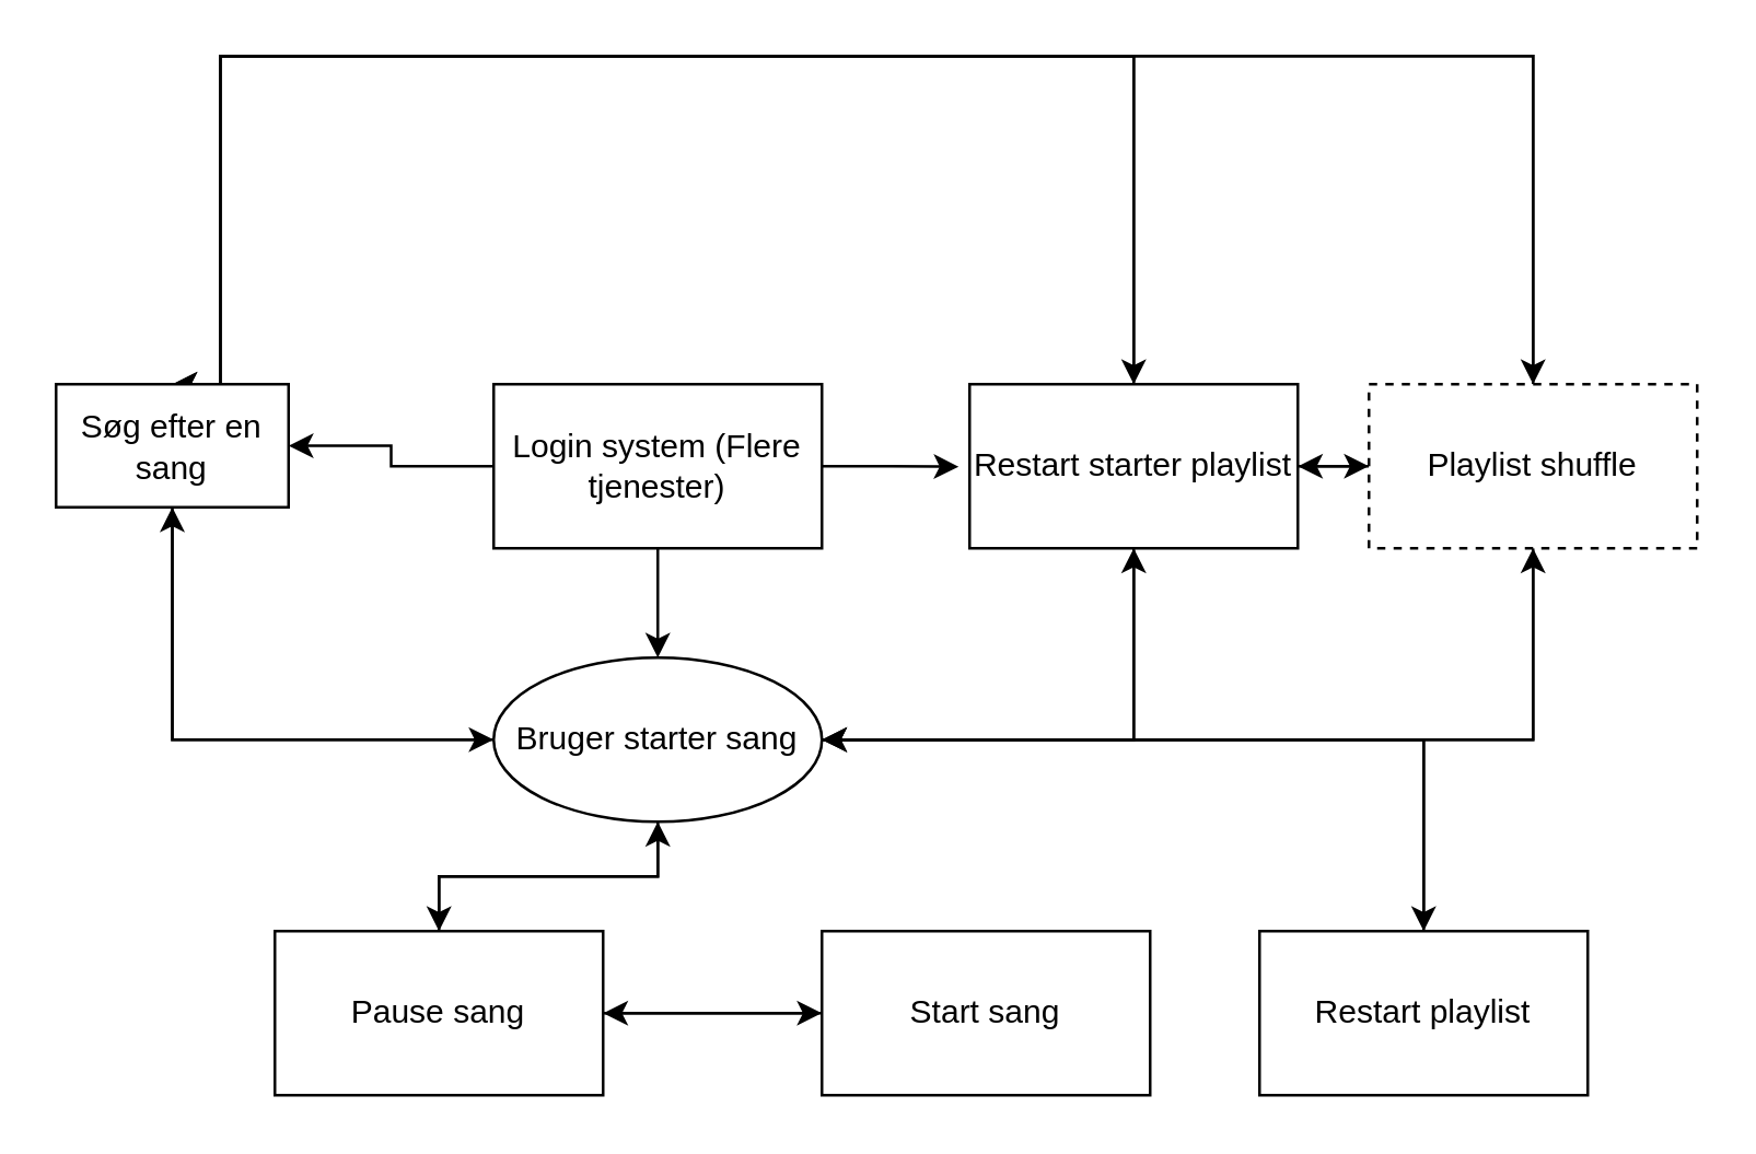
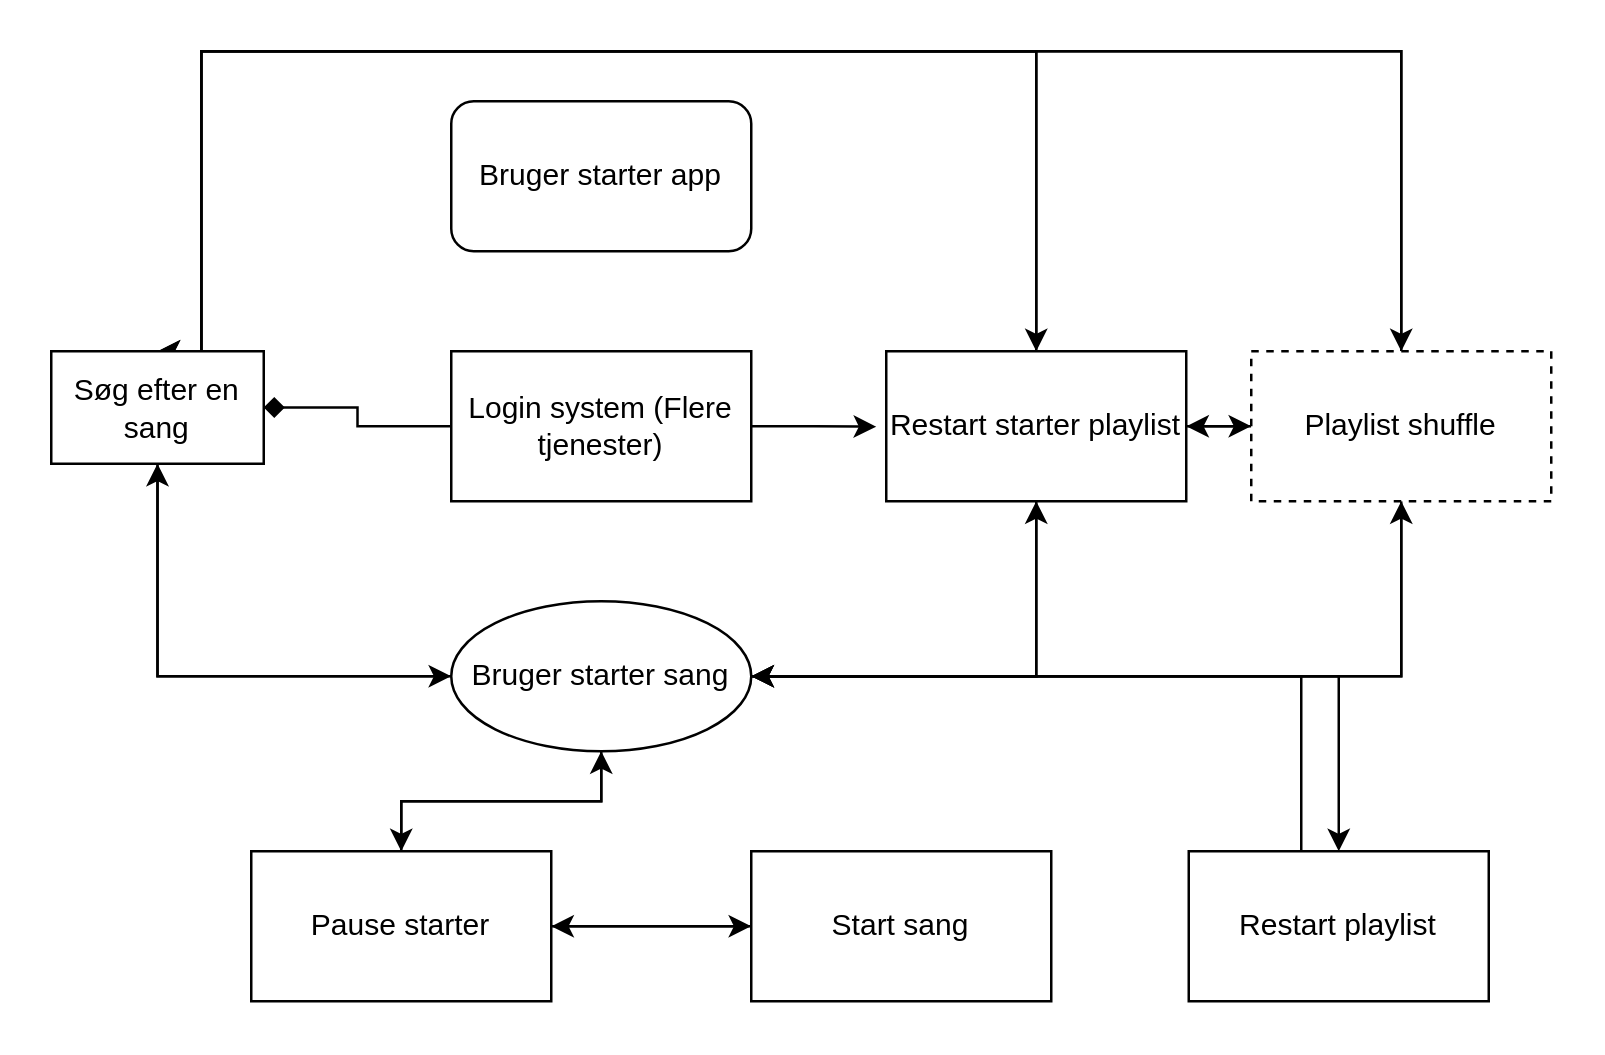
  <mxCell id="0" />
  <mxCell id="1" parent="0" />
- <mxCell id="3" style="edgeStyle=orthogonalEdgeStyle;rounded=0;orthogonalLoop=1;jettySize=auto;html=1;exitX=0.5;exitY=1;exitDx=0;exitDy=0;entryX=0.5;entryY=0;entryDx=0;entryDy=0;" edge="1" parent="1" source="6" target="16"><mxGeometry relative="1" as="geometry" /></mxCell>
+ <mxCell id="2" value="Bruger starter app" style="rounded=1;whiteSpace=wrap;html=1;" vertex="1" parent="1"><mxGeometry x="180" y="40" width="120" height="60" as="geometry" /></mxCell>
  <mxCell id="4" style="edgeStyle=orthogonalEdgeStyle;rounded=0;orthogonalLoop=1;jettySize=auto;html=1;exitX=1;exitY=0.5;exitDx=0;exitDy=0;" edge="1" parent="1" source="6"><mxGeometry relative="1" as="geometry"><mxPoint x="350" y="170.185" as="targetPoint" /></mxGeometry></mxCell>
- <mxCell id="5" style="edgeStyle=orthogonalEdgeStyle;rounded=0;orthogonalLoop=1;jettySize=auto;html=1;exitX=0;exitY=0.5;exitDx=0;exitDy=0;entryX=1;entryY=0.5;entryDx=0;entryDy=0;" edge="1" parent="1" source="6" target="29"><mxGeometry relative="1" as="geometry" /></mxCell>
+ <mxCell id="5" style="edgeStyle=orthogonalEdgeStyle;rounded=0;orthogonalLoop=1;jettySize=auto;html=1;exitX=0;exitY=0.5;exitDx=0;exitDy=0;entryX=1;entryY=0.5;entryDx=0;entryDy=0;endArrow=diamond;" edge="1" parent="1" source="6" target="29"><mxGeometry relative="1" as="geometry" /></mxCell>
  <mxCell id="6" value="Login system (Flere tjenester)" style="rounded=0;whiteSpace=wrap;html=1;" vertex="1" parent="1"><mxGeometry x="180" y="140" width="120" height="60" as="geometry" /></mxCell>
  <mxCell id="7" style="edgeStyle=orthogonalEdgeStyle;rounded=0;orthogonalLoop=1;jettySize=auto;html=1;exitX=1;exitY=0.5;exitDx=0;exitDy=0;entryX=0;entryY=0.5;entryDx=0;entryDy=0;" edge="1" parent="1" source="10" target="20"><mxGeometry relative="1" as="geometry" /></mxCell>
  <mxCell id="8" style="edgeStyle=orthogonalEdgeStyle;rounded=0;orthogonalLoop=1;jettySize=auto;html=1;exitX=0.5;exitY=1;exitDx=0;exitDy=0;entryX=1;entryY=0.5;entryDx=0;entryDy=0;" edge="1" parent="1" source="10" target="16"><mxGeometry relative="1" as="geometry" /></mxCell>
  <mxCell id="9" style="edgeStyle=orthogonalEdgeStyle;rounded=0;orthogonalLoop=1;jettySize=auto;html=1;exitX=0.5;exitY=0;exitDx=0;exitDy=0;entryX=0.5;entryY=0;entryDx=0;entryDy=0;" edge="1" parent="1" source="10" target="29"><mxGeometry relative="1" as="geometry"><Array as="points"><mxPoint x="414" y="20" /><mxPoint x="80" y="20" /></Array></mxGeometry></mxCell>
  <mxCell id="10" value="Restart starter playlist" style="rounded=0;whiteSpace=wrap;html=1;" vertex="1" parent="1"><mxGeometry x="354" y="140" width="120" height="60" as="geometry" /></mxCell>
  <mxCell id="11" style="edgeStyle=orthogonalEdgeStyle;rounded=0;orthogonalLoop=1;jettySize=auto;html=1;entryX=0.5;entryY=0;entryDx=0;entryDy=0;" edge="1" parent="1" source="16" target="23"><mxGeometry relative="1" as="geometry" /></mxCell>
  <mxCell id="12" style="edgeStyle=orthogonalEdgeStyle;rounded=0;orthogonalLoop=1;jettySize=auto;html=1;exitX=0;exitY=0.5;exitDx=0;exitDy=0;entryX=0.5;entryY=1;entryDx=0;entryDy=0;" edge="1" parent="1" source="16" target="29"><mxGeometry relative="1" as="geometry" /></mxCell>
  <mxCell id="13" style="edgeStyle=orthogonalEdgeStyle;rounded=0;orthogonalLoop=1;jettySize=auto;html=1;exitX=1;exitY=0.5;exitDx=0;exitDy=0;entryX=0.5;entryY=1;entryDx=0;entryDy=0;" edge="1" parent="1" source="16" target="10"><mxGeometry relative="1" as="geometry" /></mxCell>
  <mxCell id="14" style="edgeStyle=orthogonalEdgeStyle;rounded=0;orthogonalLoop=1;jettySize=auto;html=1;exitX=1;exitY=0.5;exitDx=0;exitDy=0;entryX=0.5;entryY=1;entryDx=0;entryDy=0;" edge="1" parent="1" source="16" target="20"><mxGeometry relative="1" as="geometry" /></mxCell>
  <mxCell id="15" style="edgeStyle=orthogonalEdgeStyle;rounded=0;orthogonalLoop=1;jettySize=auto;html=1;exitX=1;exitY=0.5;exitDx=0;exitDy=0;entryX=0.5;entryY=0;entryDx=0;entryDy=0;" edge="1" parent="1" source="16" target="31"><mxGeometry relative="1" as="geometry" /></mxCell>
  <mxCell id="16" value="Bruger starter sang" style="ellipse;whiteSpace=wrap;html=1;" vertex="1" parent="1"><mxGeometry x="180" y="240" width="120" height="60" as="geometry" /></mxCell>
  <mxCell id="17" style="edgeStyle=orthogonalEdgeStyle;rounded=0;orthogonalLoop=1;jettySize=auto;html=1;exitX=0.5;exitY=1;exitDx=0;exitDy=0;entryX=1;entryY=0.5;entryDx=0;entryDy=0;" edge="1" parent="1" source="20" target="16"><mxGeometry relative="1" as="geometry" /></mxCell>
  <mxCell id="18" style="edgeStyle=orthogonalEdgeStyle;rounded=0;orthogonalLoop=1;jettySize=auto;html=1;exitX=0.5;exitY=0;exitDx=0;exitDy=0;entryX=0.5;entryY=0;entryDx=0;entryDy=0;" edge="1" parent="1" source="20" target="29"><mxGeometry relative="1" as="geometry"><Array as="points"><mxPoint x="560" y="20" /><mxPoint x="80" y="20" /></Array></mxGeometry></mxCell>
  <mxCell id="19" style="edgeStyle=orthogonalEdgeStyle;rounded=0;orthogonalLoop=1;jettySize=auto;html=1;exitX=0;exitY=0.5;exitDx=0;exitDy=0;entryX=1;entryY=0.5;entryDx=0;entryDy=0;" edge="1" parent="1" source="20" target="10"><mxGeometry relative="1" as="geometry" /></mxCell>
  <mxCell id="20" value="Playlist shuffle" style="rounded=0;whiteSpace=wrap;html=1;dashed=1;" vertex="1" parent="1"><mxGeometry x="500" y="140" width="120" height="60" as="geometry" /></mxCell>
  <mxCell id="21" style="edgeStyle=orthogonalEdgeStyle;rounded=0;orthogonalLoop=1;jettySize=auto;html=1;exitX=0.5;exitY=0;exitDx=0;exitDy=0;entryX=0.5;entryY=1;entryDx=0;entryDy=0;" edge="1" parent="1" source="23" target="16"><mxGeometry relative="1" as="geometry"><Array as="points"><mxPoint x="160" y="320" /><mxPoint x="240" y="320" /></Array></mxGeometry></mxCell>
  <mxCell id="22" style="edgeStyle=orthogonalEdgeStyle;rounded=0;orthogonalLoop=1;jettySize=auto;html=1;exitX=1;exitY=0.5;exitDx=0;exitDy=0;entryX=0;entryY=0.5;entryDx=0;entryDy=0;" edge="1" parent="1" source="23" target="25"><mxGeometry relative="1" as="geometry" /></mxCell>
- <mxCell id="23" value="Pause sang" style="rounded=0;whiteSpace=wrap;html=1;" vertex="1" parent="1"><mxGeometry x="100" y="340" width="120" height="60" as="geometry" /></mxCell>
+ <mxCell id="23" value="Pause starter" style="rounded=0;whiteSpace=wrap;html=1;" vertex="1" parent="1"><mxGeometry x="100" y="340" width="120" height="60" as="geometry" /></mxCell>
  <mxCell id="24" style="edgeStyle=orthogonalEdgeStyle;rounded=0;orthogonalLoop=1;jettySize=auto;html=1;exitX=0;exitY=0.5;exitDx=0;exitDy=0;entryX=1;entryY=0.5;entryDx=0;entryDy=0;" edge="1" parent="1" source="25" target="23"><mxGeometry relative="1" as="geometry" /></mxCell>
  <mxCell id="25" value="Start sang" style="rounded=0;whiteSpace=wrap;html=1;" vertex="1" parent="1"><mxGeometry x="300" y="340" width="120" height="60" as="geometry" /></mxCell>
  <mxCell id="26" style="edgeStyle=orthogonalEdgeStyle;rounded=0;orthogonalLoop=1;jettySize=auto;html=1;exitX=0.5;exitY=1;exitDx=0;exitDy=0;entryX=0;entryY=0.5;entryDx=0;entryDy=0;" edge="1" parent="1" source="29" target="16"><mxGeometry relative="1" as="geometry" /></mxCell>
  <mxCell id="27" style="edgeStyle=orthogonalEdgeStyle;rounded=0;orthogonalLoop=1;jettySize=auto;html=1;exitX=0.5;exitY=0;exitDx=0;exitDy=0;entryX=0.5;entryY=0;entryDx=0;entryDy=0;" edge="1" parent="1" source="29" target="10"><mxGeometry relative="1" as="geometry"><Array as="points"><mxPoint x="80" y="20" /><mxPoint x="414" y="20" /></Array></mxGeometry></mxCell>
  <mxCell id="28" style="edgeStyle=orthogonalEdgeStyle;rounded=0;orthogonalLoop=1;jettySize=auto;html=1;exitX=0.5;exitY=0;exitDx=0;exitDy=0;entryX=0.5;entryY=0;entryDx=0;entryDy=0;" edge="1" parent="1" source="29" target="20"><mxGeometry relative="1" as="geometry"><Array as="points"><mxPoint x="80" y="20" /><mxPoint x="560" y="20" /></Array></mxGeometry></mxCell>
  <mxCell id="29" value="Søg efter en sang" style="rounded=0;whiteSpace=wrap;html=1;" vertex="1" parent="1"><mxGeometry x="20" y="140" width="85" height="45" as="geometry" /></mxCell>
  <mxCell id="30" style="edgeStyle=orthogonalEdgeStyle;rounded=0;orthogonalLoop=1;jettySize=auto;html=1;entryX=1;entryY=0.5;entryDx=0;entryDy=0;exitX=0.5;exitY=0;exitDx=0;exitDy=0;" edge="1" parent="1" source="31" target="16"><mxGeometry relative="1" as="geometry"><Array as="points"><mxPoint x="520" y="270" /></Array></mxGeometry></mxCell>
- <mxCell id="31" value="Restart playlist" style="rounded=0;whiteSpace=wrap;html=1;" vertex="1" parent="1"><mxGeometry x="460" y="340" width="120" height="60" as="geometry" /></mxCell>
+ <mxCell id="31" value="Restart playlist" style="rounded=0;whiteSpace=wrap;html=1;" vertex="1" parent="1"><mxGeometry x="475" y="340" width="120" height="60" as="geometry" /></mxCell>
